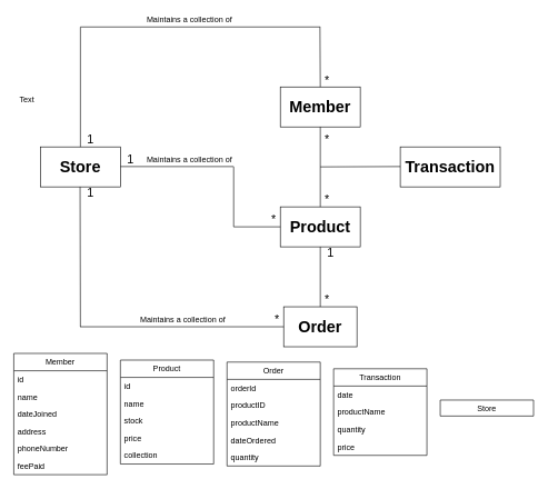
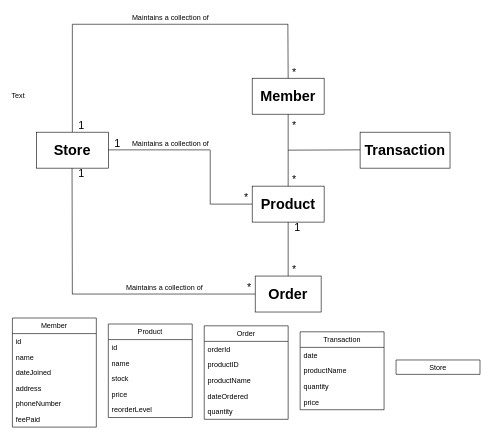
  <mxCell id="0" />
  <mxCell id="1" parent="0" />
  <mxCell id="2" value="&lt;font style=&quot;font-size: 24px&quot;&gt;&lt;b&gt;Store&lt;/b&gt;&lt;/font&gt;" style="rounded=0;whiteSpace=wrap;html=1;" parent="1" vertex="1"><mxGeometry x="60" y="220" width="120" height="60" as="geometry" /></mxCell>
  <mxCell id="3" value="&lt;font style=&quot;font-size: 24px&quot;&gt;&lt;b&gt;Member&lt;/b&gt;&lt;/font&gt;" style="rounded=0;whiteSpace=wrap;html=1;" parent="1" vertex="1"><mxGeometry x="420" y="130" width="120" height="60" as="geometry" /></mxCell>
  <mxCell id="4" value="&lt;font style=&quot;font-size: 24px&quot;&gt;&lt;b&gt;Product&lt;/b&gt;&lt;/font&gt;" style="rounded=0;whiteSpace=wrap;html=1;" parent="1" vertex="1"><mxGeometry x="420" y="310" width="120" height="60" as="geometry" /></mxCell>
  <mxCell id="5" value="&lt;font style=&quot;font-size: 24px&quot;&gt;&lt;b&gt;Transaction&lt;/b&gt;&lt;/font&gt;" style="rounded=0;whiteSpace=wrap;html=1;" parent="1" vertex="1"><mxGeometry x="600" y="220" width="150" height="60" as="geometry" /></mxCell>
  <mxCell id="6" value="" style="endArrow=none;html=1;" parent="1" edge="1"><mxGeometry width="50" height="50" relative="1" as="geometry"><mxPoint x="120" y="220" as="sourcePoint" /><mxPoint x="120" y="40" as="targetPoint" /></mxGeometry></mxCell>
  <mxCell id="7" value="&lt;font style=&quot;font-size: 24px&quot;&gt;&lt;b&gt;Order&lt;/b&gt;&lt;/font&gt;" style="rounded=0;whiteSpace=wrap;html=1;" parent="1" vertex="1"><mxGeometry x="425" y="460" width="110" height="60" as="geometry" /></mxCell>
  <mxCell id="8" value="" style="endArrow=none;html=1;" parent="1" edge="1"><mxGeometry width="50" height="50" relative="1" as="geometry"><mxPoint x="120" y="40" as="sourcePoint" /><mxPoint x="480" y="40" as="targetPoint" /></mxGeometry></mxCell>
  <mxCell id="9" value="" style="endArrow=none;html=1;" parent="1" edge="1"><mxGeometry width="50" height="50" relative="1" as="geometry"><mxPoint x="480" y="130" as="sourcePoint" /><mxPoint x="479.5" y="40" as="targetPoint" /></mxGeometry></mxCell>
  <mxCell id="10" value="" style="endArrow=none;html=1;" parent="1" edge="1"><mxGeometry width="50" height="50" relative="1" as="geometry"><mxPoint x="480" y="310" as="sourcePoint" /><mxPoint x="480" y="190" as="targetPoint" /></mxGeometry></mxCell>
  <mxCell id="11" value="&lt;font style=&quot;font-size: 18px&quot;&gt;*&lt;/font&gt;" style="text;html=1;align=center;verticalAlign=middle;resizable=0;points=[];autosize=1;" parent="1" vertex="1"><mxGeometry x="480" y="200" width="20" height="20" as="geometry" /></mxCell>
  <mxCell id="12" value="" style="endArrow=none;html=1;exitX=0.5;exitY=0;exitDx=0;exitDy=0;" parent="1" source="7" edge="1"><mxGeometry width="50" height="50" relative="1" as="geometry"><mxPoint x="480" y="550" as="sourcePoint" /><mxPoint x="480" y="370" as="targetPoint" /></mxGeometry></mxCell>
  <mxCell id="13" value="" style="endArrow=none;html=1;" parent="1" edge="1"><mxGeometry width="50" height="50" relative="1" as="geometry"><mxPoint x="480" y="250" as="sourcePoint" /><mxPoint x="600" y="249.5" as="targetPoint" /></mxGeometry></mxCell>
  <mxCell id="14" value="" style="endArrow=none;html=1;" parent="1" edge="1"><mxGeometry width="50" height="50" relative="1" as="geometry"><mxPoint x="180" y="249.5" as="sourcePoint" /><mxPoint x="350" y="249.5" as="targetPoint" /></mxGeometry></mxCell>
  <mxCell id="15" value="" style="endArrow=none;html=1;" parent="1" edge="1"><mxGeometry width="50" height="50" relative="1" as="geometry"><mxPoint x="350" y="340" as="sourcePoint" /><mxPoint x="350" y="250" as="targetPoint" /></mxGeometry></mxCell>
  <mxCell id="16" value="" style="endArrow=none;html=1;entryX=0;entryY=0.5;entryDx=0;entryDy=0;" parent="1" target="4" edge="1"><mxGeometry width="50" height="50" relative="1" as="geometry"><mxPoint x="350" y="340" as="sourcePoint" /><mxPoint x="350" y="160" as="targetPoint" /></mxGeometry></mxCell>
  <mxCell id="17" value="" style="endArrow=none;html=1;" parent="1" edge="1"><mxGeometry width="50" height="50" relative="1" as="geometry"><mxPoint x="120" y="490" as="sourcePoint" /><mxPoint x="119.5" y="280" as="targetPoint" /></mxGeometry></mxCell>
  <mxCell id="18" value="" style="endArrow=none;html=1;entryX=0;entryY=0.5;entryDx=0;entryDy=0;" parent="1" target="7" edge="1"><mxGeometry width="50" height="50" relative="1" as="geometry"><mxPoint x="119.5" y="490" as="sourcePoint" /><mxPoint x="119.5" y="310" as="targetPoint" /></mxGeometry></mxCell>
  <mxCell id="19" value="&lt;font style=&quot;font-size: 18px&quot;&gt;*&lt;/font&gt;" style="text;html=1;align=center;verticalAlign=middle;resizable=0;points=[];autosize=1;" parent="1" vertex="1"><mxGeometry x="480" y="290" width="20" height="20" as="geometry" /></mxCell>
  <mxCell id="20" value="&lt;font style=&quot;font-size: 18px&quot;&gt;*&lt;/font&gt;" style="text;html=1;align=center;verticalAlign=middle;resizable=0;points=[];autosize=1;" parent="1" vertex="1"><mxGeometry x="480" y="440" width="20" height="20" as="geometry" /></mxCell>
  <mxCell id="21" value="&lt;font style=&quot;font-size: 18px&quot;&gt;*&lt;/font&gt;" style="text;html=1;align=center;verticalAlign=middle;resizable=0;points=[];autosize=1;" parent="1" vertex="1"><mxGeometry x="480" y="110" width="20" height="20" as="geometry" /></mxCell>
  <mxCell id="22" value="&lt;font style=&quot;font-size: 18px&quot;&gt;*&lt;/font&gt;" style="text;html=1;align=center;verticalAlign=middle;resizable=0;points=[];autosize=1;" parent="1" vertex="1"><mxGeometry x="400" y="320" width="20" height="20" as="geometry" /></mxCell>
  <mxCell id="23" value="&lt;font style=&quot;font-size: 18px&quot;&gt;*&lt;/font&gt;" style="text;html=1;align=center;verticalAlign=middle;resizable=0;points=[];autosize=1;" parent="1" vertex="1"><mxGeometry x="405" y="470" width="20" height="20" as="geometry" /></mxCell>
  <mxCell id="24" value="&lt;font style=&quot;font-size: 18px&quot;&gt;1&lt;/font&gt;" style="text;html=1;align=center;verticalAlign=middle;resizable=0;points=[];autosize=1;" parent="1" vertex="1"><mxGeometry x="480" y="370" width="30" height="20" as="geometry" /></mxCell>
  <mxCell id="25" value="&lt;font style=&quot;font-size: 18px&quot;&gt;1&lt;/font&gt;" style="text;html=1;align=center;verticalAlign=middle;resizable=0;points=[];autosize=1;" parent="1" vertex="1"><mxGeometry x="120" y="200" width="30" height="20" as="geometry" /></mxCell>
  <mxCell id="26" value="&lt;font style=&quot;font-size: 18px&quot;&gt;1&lt;/font&gt;" style="text;html=1;align=center;verticalAlign=middle;resizable=0;points=[];autosize=1;" parent="1" vertex="1"><mxGeometry x="180" y="230" width="30" height="20" as="geometry" /></mxCell>
  <mxCell id="27" value="&lt;font style=&quot;font-size: 18px&quot;&gt;1&lt;/font&gt;" style="text;html=1;align=center;verticalAlign=middle;resizable=0;points=[];autosize=1;" parent="1" vertex="1"><mxGeometry x="120" y="280" width="30" height="20" as="geometry" /></mxCell>
  <mxCell id="28" value="Maintains a collection of&amp;nbsp;" style="text;html=1;align=center;verticalAlign=middle;resizable=0;points=[];autosize=1;" parent="1" vertex="1"><mxGeometry x="210" y="20" width="150" height="20" as="geometry" /></mxCell>
  <mxCell id="29" value="Maintains a collection of&amp;nbsp;" style="text;html=1;align=center;verticalAlign=middle;resizable=0;points=[];autosize=1;" parent="1" vertex="1"><mxGeometry x="210" y="230" width="150" height="20" as="geometry" /></mxCell>
  <mxCell id="30" value="Maintains a collection of&amp;nbsp;" style="text;html=1;align=center;verticalAlign=middle;resizable=0;points=[];autosize=1;" parent="1" vertex="1"><mxGeometry x="200" y="470" width="150" height="20" as="geometry" /></mxCell>
- <mxCell id="31" value="Text" style="text;html=1;strokeColor=none;fillColor=none;align=center;verticalAlign=middle;whiteSpace=wrap;rounded=0;" vertex="1" parent="1"><mxGeometry x="20" y="140" width="40" height="20" as="geometry" /></mxCell>
+ <mxCell id="31" value="Text" style="text;html=1;strokeColor=none;fillColor=none;align=center;verticalAlign=middle;whiteSpace=wrap;rounded=0;" vertex="1" parent="1"><mxGeometry x="10" y="150" width="40" height="20" as="geometry" /></mxCell>
  <mxCell id="32" value="Member" style="swimlane;fontStyle=0;childLayout=stackLayout;horizontal=1;startSize=26;fillColor=none;horizontalStack=0;resizeParent=1;resizeParentMax=0;resizeLast=0;collapsible=1;marginBottom=0;" vertex="1" parent="1"><mxGeometry x="20" y="530" width="140" height="182" as="geometry" /></mxCell>
  <mxCell id="33" value="id" style="text;strokeColor=none;fillColor=none;align=left;verticalAlign=top;spacingLeft=4;spacingRight=4;overflow=hidden;rotatable=0;points=[[0,0.5],[1,0.5]];portConstraint=eastwest;" vertex="1" parent="32"><mxGeometry y="26" width="140" height="26" as="geometry" /></mxCell>
  <mxCell id="34" value="name" style="text;strokeColor=none;fillColor=none;align=left;verticalAlign=top;spacingLeft=4;spacingRight=4;overflow=hidden;rotatable=0;points=[[0,0.5],[1,0.5]];portConstraint=eastwest;" vertex="1" parent="32"><mxGeometry y="52" width="140" height="26" as="geometry" /></mxCell>
  <mxCell id="35" value="dateJoined" style="text;strokeColor=none;fillColor=none;align=left;verticalAlign=top;spacingLeft=4;spacingRight=4;overflow=hidden;rotatable=0;points=[[0,0.5],[1,0.5]];portConstraint=eastwest;" vertex="1" parent="32"><mxGeometry y="78" width="140" height="26" as="geometry" /></mxCell>
  <mxCell id="36" value="address" style="text;strokeColor=none;fillColor=none;align=left;verticalAlign=top;spacingLeft=4;spacingRight=4;overflow=hidden;rotatable=0;points=[[0,0.5],[1,0.5]];portConstraint=eastwest;" vertex="1" parent="32"><mxGeometry y="104" width="140" height="26" as="geometry" /></mxCell>
  <mxCell id="37" value="phoneNumber" style="text;strokeColor=none;fillColor=none;align=left;verticalAlign=top;spacingLeft=4;spacingRight=4;overflow=hidden;rotatable=0;points=[[0,0.5],[1,0.5]];portConstraint=eastwest;" vertex="1" parent="32"><mxGeometry y="130" width="140" height="26" as="geometry" /></mxCell>
  <mxCell id="38" value="feePaid" style="text;strokeColor=none;fillColor=none;align=left;verticalAlign=top;spacingLeft=4;spacingRight=4;overflow=hidden;rotatable=0;points=[[0,0.5],[1,0.5]];portConstraint=eastwest;" vertex="1" parent="32"><mxGeometry y="156" width="140" height="26" as="geometry" /></mxCell>
  <mxCell id="39" value="Product" style="swimlane;fontStyle=0;childLayout=stackLayout;horizontal=1;startSize=26;fillColor=none;horizontalStack=0;resizeParent=1;resizeParentMax=0;resizeLast=0;collapsible=1;marginBottom=0;" vertex="1" parent="1"><mxGeometry x="180" y="540" width="140" height="156" as="geometry" /></mxCell>
  <mxCell id="40" value="id" style="text;strokeColor=none;fillColor=none;align=left;verticalAlign=top;spacingLeft=4;spacingRight=4;overflow=hidden;rotatable=0;points=[[0,0.5],[1,0.5]];portConstraint=eastwest;" vertex="1" parent="39"><mxGeometry y="26" width="140" height="26" as="geometry" /></mxCell>
  <mxCell id="41" value="name" style="text;strokeColor=none;fillColor=none;align=left;verticalAlign=top;spacingLeft=4;spacingRight=4;overflow=hidden;rotatable=0;points=[[0,0.5],[1,0.5]];portConstraint=eastwest;" vertex="1" parent="39"><mxGeometry y="52" width="140" height="26" as="geometry" /></mxCell>
  <mxCell id="42" value="stock" style="text;strokeColor=none;fillColor=none;align=left;verticalAlign=top;spacingLeft=4;spacingRight=4;overflow=hidden;rotatable=0;points=[[0,0.5],[1,0.5]];portConstraint=eastwest;" vertex="1" parent="39"><mxGeometry y="78" width="140" height="26" as="geometry" /></mxCell>
  <mxCell id="43" value="price" style="text;strokeColor=none;fillColor=none;align=left;verticalAlign=top;spacingLeft=4;spacingRight=4;overflow=hidden;rotatable=0;points=[[0,0.5],[1,0.5]];portConstraint=eastwest;" vertex="1" parent="39"><mxGeometry y="104" width="140" height="26" as="geometry" /></mxCell>
- <mxCell id="44" value="collection" style="text;strokeColor=none;fillColor=none;align=left;verticalAlign=top;spacingLeft=4;spacingRight=4;overflow=hidden;rotatable=0;points=[[0,0.5],[1,0.5]];portConstraint=eastwest;" vertex="1" parent="39"><mxGeometry y="130" width="140" height="26" as="geometry" /></mxCell>
+ <mxCell id="44" value="reorderLevel" style="text;strokeColor=none;fillColor=none;align=left;verticalAlign=top;spacingLeft=4;spacingRight=4;overflow=hidden;rotatable=0;points=[[0,0.5],[1,0.5]];portConstraint=eastwest;" vertex="1" parent="39"><mxGeometry y="130" width="140" height="26" as="geometry" /></mxCell>
  <mxCell id="45" value="Order" style="swimlane;fontStyle=0;childLayout=stackLayout;horizontal=1;startSize=26;fillColor=none;horizontalStack=0;resizeParent=1;resizeParentMax=0;resizeLast=0;collapsible=1;marginBottom=0;" vertex="1" parent="1"><mxGeometry x="340" y="543" width="140" height="156" as="geometry" /></mxCell>
  <mxCell id="46" value="orderId" style="text;strokeColor=none;fillColor=none;align=left;verticalAlign=top;spacingLeft=4;spacingRight=4;overflow=hidden;rotatable=0;points=[[0,0.5],[1,0.5]];portConstraint=eastwest;" vertex="1" parent="45"><mxGeometry y="26" width="140" height="26" as="geometry" /></mxCell>
  <mxCell id="47" value="productID" style="text;strokeColor=none;fillColor=none;align=left;verticalAlign=top;spacingLeft=4;spacingRight=4;overflow=hidden;rotatable=0;points=[[0,0.5],[1,0.5]];portConstraint=eastwest;" vertex="1" parent="45"><mxGeometry y="52" width="140" height="26" as="geometry" /></mxCell>
  <mxCell id="48" value="productName" style="text;strokeColor=none;fillColor=none;align=left;verticalAlign=top;spacingLeft=4;spacingRight=4;overflow=hidden;rotatable=0;points=[[0,0.5],[1,0.5]];portConstraint=eastwest;" vertex="1" parent="45"><mxGeometry y="78" width="140" height="26" as="geometry" /></mxCell>
  <mxCell id="49" value="dateOrdered" style="text;strokeColor=none;fillColor=none;align=left;verticalAlign=top;spacingLeft=4;spacingRight=4;overflow=hidden;rotatable=0;points=[[0,0.5],[1,0.5]];portConstraint=eastwest;" vertex="1" parent="45"><mxGeometry y="104" width="140" height="26" as="geometry" /></mxCell>
  <mxCell id="50" value="quantity" style="text;strokeColor=none;fillColor=none;align=left;verticalAlign=top;spacingLeft=4;spacingRight=4;overflow=hidden;rotatable=0;points=[[0,0.5],[1,0.5]];portConstraint=eastwest;" vertex="1" parent="45"><mxGeometry y="130" width="140" height="26" as="geometry" /></mxCell>
  <mxCell id="51" value="Transaction" style="swimlane;fontStyle=0;childLayout=stackLayout;horizontal=1;startSize=26;fillColor=none;horizontalStack=0;resizeParent=1;resizeParentMax=0;resizeLast=0;collapsible=1;marginBottom=0;" vertex="1" parent="1"><mxGeometry x="500" y="553" width="140" height="130" as="geometry" /></mxCell>
  <mxCell id="52" value="date" style="text;strokeColor=none;fillColor=none;align=left;verticalAlign=top;spacingLeft=4;spacingRight=4;overflow=hidden;rotatable=0;points=[[0,0.5],[1,0.5]];portConstraint=eastwest;" vertex="1" parent="51"><mxGeometry y="26" width="140" height="26" as="geometry" /></mxCell>
  <mxCell id="53" value="productName" style="text;strokeColor=none;fillColor=none;align=left;verticalAlign=top;spacingLeft=4;spacingRight=4;overflow=hidden;rotatable=0;points=[[0,0.5],[1,0.5]];portConstraint=eastwest;" vertex="1" parent="51"><mxGeometry y="52" width="140" height="26" as="geometry" /></mxCell>
  <mxCell id="54" value="quantity" style="text;strokeColor=none;fillColor=none;align=left;verticalAlign=top;spacingLeft=4;spacingRight=4;overflow=hidden;rotatable=0;points=[[0,0.5],[1,0.5]];portConstraint=eastwest;" vertex="1" parent="51"><mxGeometry y="78" width="140" height="26" as="geometry" /></mxCell>
  <mxCell id="55" value="price" style="text;strokeColor=none;fillColor=none;align=left;verticalAlign=top;spacingLeft=4;spacingRight=4;overflow=hidden;rotatable=0;points=[[0,0.5],[1,0.5]];portConstraint=eastwest;" vertex="1" parent="51"><mxGeometry y="104" width="140" height="26" as="geometry" /></mxCell>
  <mxCell id="56" value="Store" style="swimlane;fontStyle=0;childLayout=stackLayout;horizontal=1;startSize=26;fillColor=none;horizontalStack=0;resizeParent=1;resizeParentMax=0;resizeLast=0;collapsible=1;marginBottom=0;" vertex="1" parent="1"><mxGeometry x="660" y="600" width="140" height="24" as="geometry" /></mxCell>
